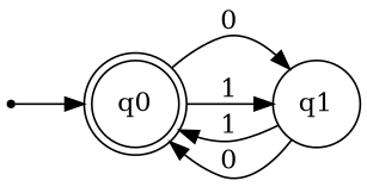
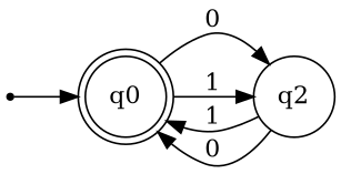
  digraph {
    rankdir=LR
    q0 [shape=doublecircle]
-   q1 [shape=circle]
+   q1 [shape=circle label=q2]
    qi [shape=point]
    q0 -> q1 [label=0]
    q0 -> q1 [label=1]
    q1 -> q0 [label=1]
    q1 -> q0 [label=0]
    qi -> q0
  }
